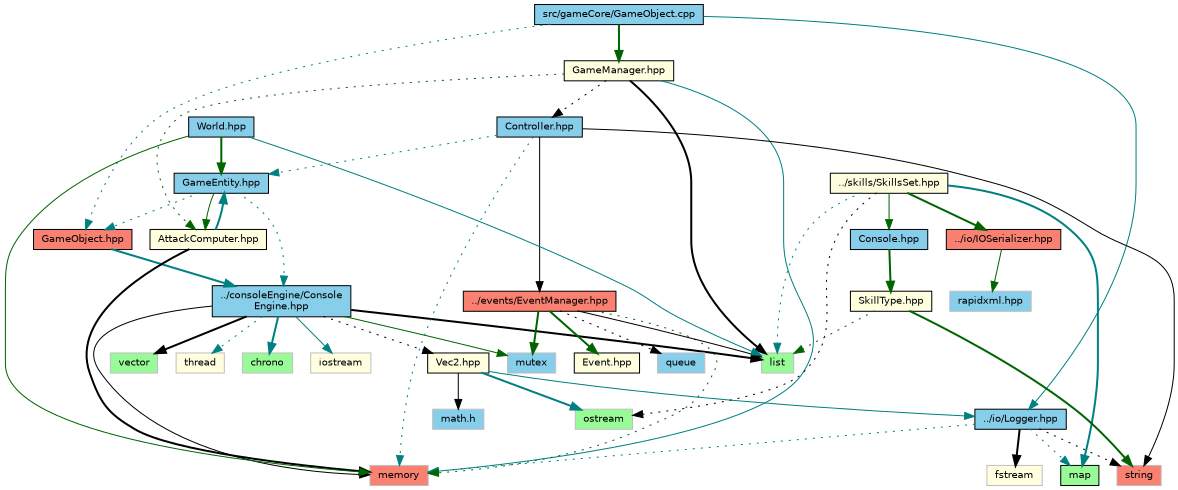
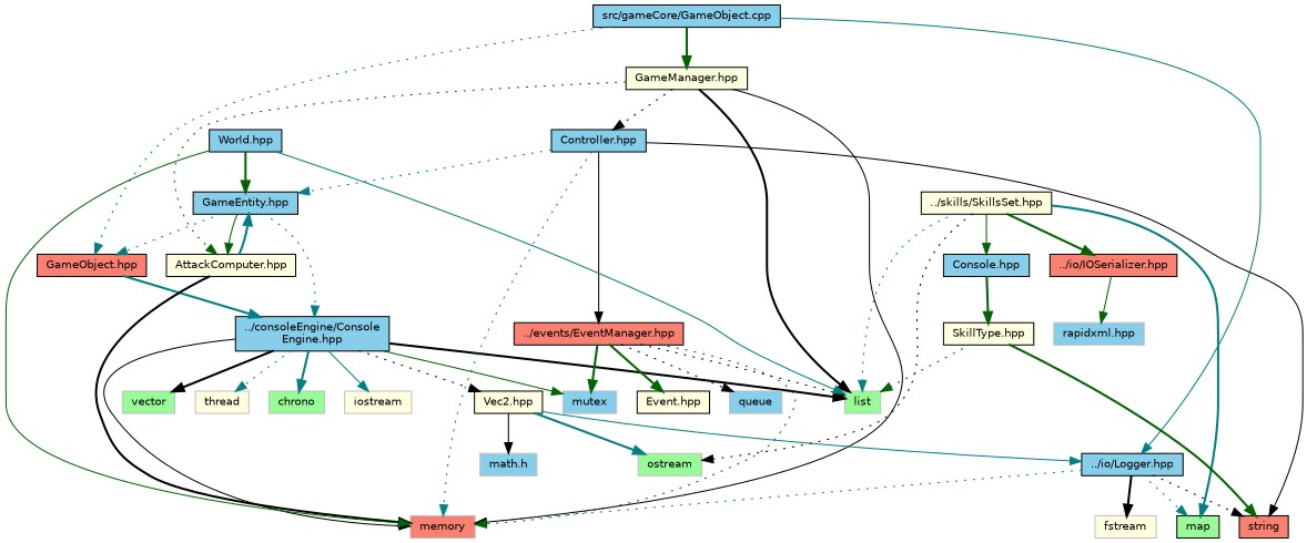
  digraph {
    node [color=black fillcolor=skyblue fontname=Helvetica fontsize=10 shape=record style=filled]
    edge [color=teal fontname=Helvetica fontsize=10 labelfontname=Helvetica labelfontsize=10 style=dotted]
    n1 [fontcolor=black height=0.2 label="src/gameCore/GameObject.cpp" width=0.4]
    n2 [fillcolor=salmon height=0.2 label="GameObject.hpp" width=0.4]
    n3 [height=0.2 label="../io/Logger.hpp" width=0.4]
    n4 [fillcolor=lightyellow height=0.2 label="GameManager.hpp" width=0.4]
    n5 [height=0.2 label="../consoleEngine/Console\lEngine.hpp" width=0.4]
    n6 [color=grey75 fillcolor=salmon height=0.2 label=memory width=0.4]
    n7 [color=grey75 fillcolor=lightyellow height=0.2 label=fstream width=0.4]
-   n8 [color=grey75 fillcolor=salmon height=0.2 label=string width=0.4]
+   n8 [fillcolor=salmon height=0.2 label=string width=0.4]
    n9 [fillcolor=palegreen height=0.2 label=map width=0.4]
    n10 [color=grey75 fillcolor=palegreen height=0.2 label=list width=0.4]
    n11 [height=0.2 label="Controller.hpp" width=0.4]
    n12 [fillcolor=lightyellow height=0.2 label="AttackComputer.hpp" width=0.4]
    n13 [fillcolor=lightyellow height=0.2 label="Vec2.hpp" width=0.4]
    n14 [color=grey75 fillcolor=lightyellow height=0.2 label=iostream width=0.4]
    n15 [color=grey75 fillcolor=palegreen height=0.2 label=vector width=0.4]
    n16 [color=grey75 height=0.2 label=mutex width=0.4]
    n17 [color=grey75 fillcolor=lightyellow height=0.2 label=thread width=0.4]
    n18 [color=grey75 fillcolor=palegreen height=0.2 label=chrono width=0.4]
    n19 [color=grey75 height=0.2 label="math.h" width=0.4]
    n20 [color=grey75 fillcolor=palegreen height=0.2 label=ostream width=0.4]
    n21 [height=0.2 label="GameEntity.hpp" width=0.4]
    n22 [fillcolor=salmon height=0.2 label="../events/EventManager.hpp" width=0.4]
    n23 [height=0.2 label="World.hpp" width=0.4]
    n24 [fillcolor=lightyellow height=0.2 label="Event.hpp" width=0.4]
    n25 [color=grey75 height=0.2 label=queue width=0.4]
    n26 [fillcolor=lightyellow height=0.2 label="../skills/SkillsSet.hpp" width=0.4]
    n27 [height=0.2 label="Console.hpp" width=0.4]
    n28 [fillcolor=salmon height=0.2 label="../io/IOSerializer.hpp" width=0.4]
    n29 [fillcolor=lightyellow height=0.2 label="SkillType.hpp" width=0.4]
    n30 [color=grey75 height=0.2 label="rapidxml.hpp" width=0.4]
    n1 -> n2
    n1 -> n3 [style=solid]
    n1 -> n4 [color=darkgreen style=bold]
    n2 -> n5 [style=bold]
    n3 -> n6
    n3 -> n7 [color=black style=bold]
    n3 -> n8 [color=black]
    n3 -> n9
-   n4 -> n6 [style=solid]
+   n4 -> n6 [color=black style=solid]
    n4 -> n10 [color=black style=bold]
    n4 -> n11 [color=black]
    n4 -> n12 [color=darkgreen]
    n5 -> n6 [color=black style=solid]
    n5 -> n10 [color=black style=bold]
    n5 -> n13 [color=black]
    n5 -> n14 [style=solid]
    n5 -> n15 [color=black style=bold]
    n5 -> n16 [color=darkgreen style=solid]
    n5 -> n17
    n5 -> n18 [style=bold]
    n11 -> n6
    n11 -> n8 [color=black style=solid]
    n11 -> n21
    n11 -> n22 [color=black style=solid]
    n12 -> n6 [color=black style=bold]
    n12 -> n21 [style=bold]
    n13 -> n3 [style=solid]
    n13 -> n19 [color=black style=solid]
    n13 -> n20 [style=bold]
    n21 -> n2
    n21 -> n5
    n21 -> n12 [color=darkgreen style=solid]
    n22 -> n6 [color=darkgreen]
-   n22 -> n10 [color=black style=solid]
+   n22 -> n10 [color=black]
    n22 -> n16 [color=darkgreen style=bold]
    n22 -> n24 [color=darkgreen style=bold]
    n22 -> n25 [color=black]
    n23 -> n6 [color=darkgreen style=solid]
    n23 -> n10 [style=solid]
    n23 -> n21 [color=darkgreen style=bold]
    n26 -> n9 [style=bold]
    n26 -> n10
    n26 -> n20 [color=black]
    n26 -> n27 [color=darkgreen style=solid]
    n26 -> n28 [color=darkgreen style=bold]
    n27 -> n29 [color=darkgreen style=bold]
    n28 -> n30 [color=darkgreen style=solid]
    n29 -> n8 [color=darkgreen style=bold]
    n29 -> n10 [color=darkgreen]
  }
